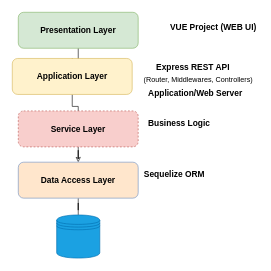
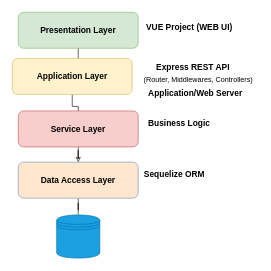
  <mxCell id="0" />
  <mxCell id="1" parent="0" />
  <mxCell id="2" style="edgeStyle=orthogonalEdgeStyle;rounded=0;orthogonalLoop=1;jettySize=auto;html=1;fontSize=14;endArrow=none;endFill=0;" edge="1" parent="1" source="3" target="5"><mxGeometry relative="1" as="geometry" /></mxCell>
  <mxCell id="3" value="&lt;b&gt;&lt;font style=&quot;font-size: 14px;&quot;&gt;Presentation Layer&lt;/font&gt;&lt;/b&gt;" style="rounded=1;whiteSpace=wrap;html=1;fillColor=#d5e8d4;strokeColor=#82b366;" vertex="1" parent="1"><mxGeometry x="30" y="20" width="200" height="60" as="geometry" /></mxCell>
  <mxCell id="4" style="edgeStyle=orthogonalEdgeStyle;rounded=0;orthogonalLoop=1;jettySize=auto;html=1;entryX=0.5;entryY=0;entryDx=0;entryDy=0;fontSize=14;endArrow=none;endFill=0;" edge="1" parent="1" source="5" target="7"><mxGeometry relative="1" as="geometry" /></mxCell>
  <mxCell id="5" value="&lt;b&gt;&lt;font style=&quot;font-size: 14px;&quot;&gt;Application Layer&lt;/font&gt;&lt;/b&gt;" style="rounded=1;whiteSpace=wrap;html=1;fillColor=#fff2cc;strokeColor=#d6b656;" vertex="1" parent="1"><mxGeometry x="20" y="97" width="200" height="60" as="geometry" /></mxCell>
  <mxCell id="6" style="edgeStyle=orthogonalEdgeStyle;rounded=0;orthogonalLoop=1;jettySize=auto;html=1;fontSize=14;endArrow=classic;endFill=0;" edge="1" parent="1" source="7" target="9"><mxGeometry relative="1" as="geometry" /></mxCell>
- <mxCell id="7" value="&lt;b&gt;&lt;font style=&quot;font-size: 14px;&quot;&gt;Service Layer&lt;/font&gt;&lt;/b&gt;" style="rounded=1;whiteSpace=wrap;html=1;fillColor=#f8cecc;strokeColor=#b85450;dashed=1;" vertex="1" parent="1"><mxGeometry x="30" y="184.5" width="200" height="60" as="geometry" /></mxCell>
+ <mxCell id="7" value="&lt;b&gt;&lt;font style=&quot;font-size: 14px;&quot;&gt;Service Layer&lt;/font&gt;&lt;/b&gt;" style="rounded=1;whiteSpace=wrap;html=1;fillColor=#f8cecc;strokeColor=#b85450;" vertex="1" parent="1"><mxGeometry x="30" y="184.5" width="200" height="60" as="geometry" /></mxCell>
  <mxCell id="8" style="edgeStyle=orthogonalEdgeStyle;rounded=0;orthogonalLoop=1;jettySize=auto;html=1;fontSize=14;endArrow=none;endFill=0;" edge="1" parent="1" source="9" target="10"><mxGeometry relative="1" as="geometry" /></mxCell>
  <mxCell id="9" value="&lt;b&gt;&lt;font style=&quot;font-size: 14px;&quot;&gt;Data Access Layer&lt;/font&gt;&lt;/b&gt;" style="rounded=1;whiteSpace=wrap;html=1;fillColor=#ffe6cc;strokeColor=#6c8ebf;" vertex="1" parent="1"><mxGeometry x="30" y="270" width="200" height="60" as="geometry" /></mxCell>
  <mxCell id="10" value="" style="shape=datastore;whiteSpace=wrap;html=1;fontSize=14;fillColor=#1ba1e2;fontColor=#ffffff;strokeColor=#006EAF;" vertex="1" parent="1"><mxGeometry x="94" y="358" width="72" height="72" as="geometry" /></mxCell>
- <mxCell id="11" value="&lt;b&gt;VUE Project (WEB UI)&lt;/b&gt;" style="text;html=1;align=center;verticalAlign=middle;resizable=0;points=[];autosize=1;strokeColor=none;fillColor=none;fontSize=14;" vertex="1" parent="1"><mxGeometry x="274" y="30" width="162" height="29" as="geometry" /></mxCell>
+ <mxCell id="11" value="&lt;b&gt;VUE Project (WEB UI)&lt;/b&gt;" style="text;html=1;align=center;verticalAlign=middle;resizable=0;points=[];autosize=1;strokeColor=none;fillColor=none;fontSize=14;" vertex="1" parent="1"><mxGeometry x="234" y="30" width="162" height="29" as="geometry" /></mxCell>
  <mxCell id="12" value="&lt;b&gt;Express REST API&lt;/b&gt;" style="text;html=1;align=center;verticalAlign=middle;resizable=0;points=[];autosize=1;strokeColor=none;fillColor=none;fontSize=14;" vertex="1" parent="1"><mxGeometry x="251" y="97" width="140" height="29" as="geometry" /></mxCell>
  <mxCell id="13" value="&lt;b&gt;Application/Web Server&lt;/b&gt;" style="text;html=1;align=center;verticalAlign=middle;resizable=0;points=[];autosize=1;strokeColor=none;fillColor=none;fontSize=14;" vertex="1" parent="1"><mxGeometry x="237.5" y="140" width="175" height="29" as="geometry" /></mxCell>
  <mxCell id="14" value="&lt;b&gt;Business Logic&lt;/b&gt;" style="text;html=1;align=center;verticalAlign=middle;resizable=0;points=[];autosize=1;strokeColor=none;fillColor=none;fontSize=14;" vertex="1" parent="1"><mxGeometry x="237.5" y="190" width="121" height="29" as="geometry" /></mxCell>
  <mxCell id="15" value="&lt;b&gt;Sequelize ORM&lt;/b&gt;" style="text;html=1;align=center;verticalAlign=middle;resizable=0;points=[];autosize=1;strokeColor=none;fillColor=none;fontSize=14;" vertex="1" parent="1"><mxGeometry x="230" y="275" width="119" height="29" as="geometry" /></mxCell>
  <mxCell id="16" value="&lt;font style=&quot;font-size: 12px;&quot;&gt;(Router, Middlewares, Controllers)&lt;br&gt;&lt;/font&gt;" style="text;html=1;align=center;verticalAlign=middle;resizable=0;points=[];autosize=1;strokeColor=none;fillColor=none;fontSize=14;" vertex="1" parent="1"><mxGeometry x="230" y="117.5" width="200" height="29" as="geometry" /></mxCell>
